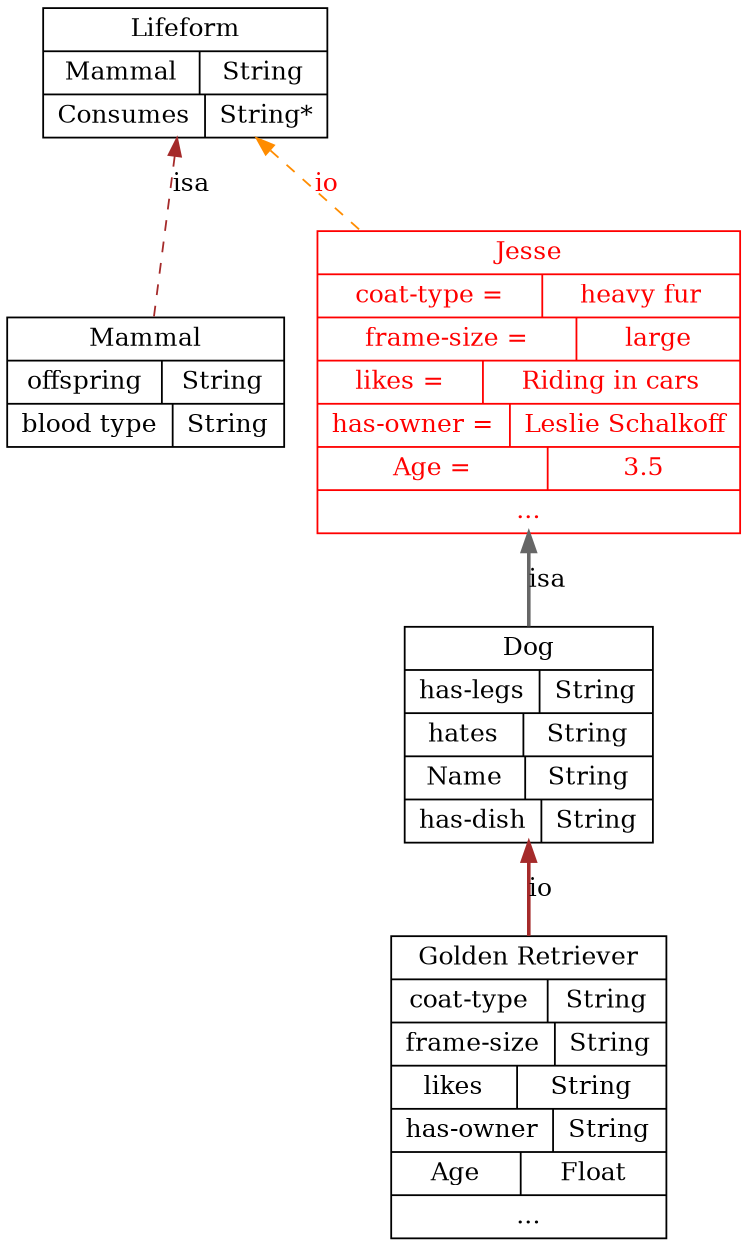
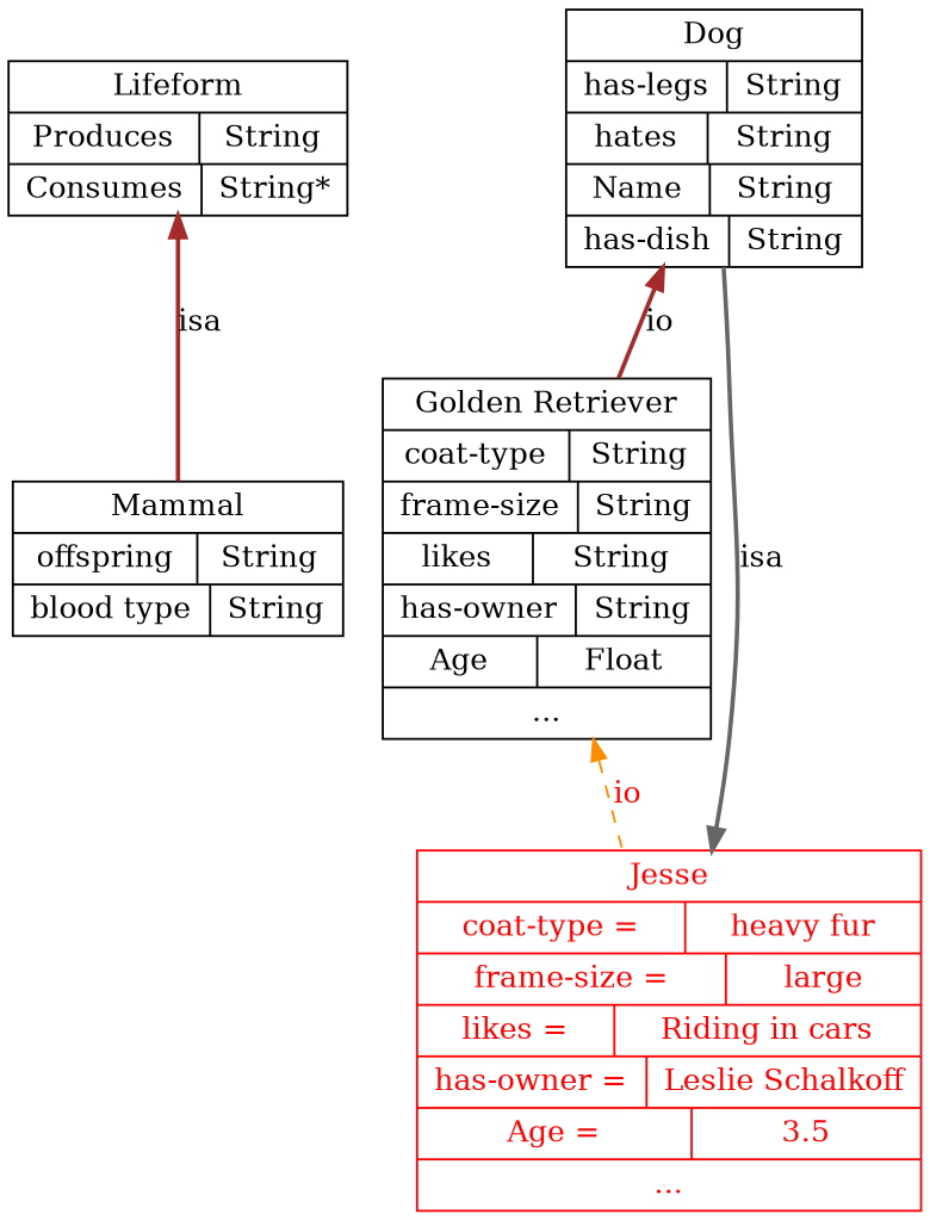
  digraph {
    fontname="DejaVu Serif"
    node [color="0.0,0.0,0.0" fontcolor="0.0,0.0,0.0" fontname="DejaVu Serif" shape=record]
    edge [color=brown dir=back fontcolor="0.0,0.0,0.0" fontname="DejaVu Serif" style=bold]
    n1 [height=1.00 label="{Mammal|{offspring|String}|{blood type|String}}" width=1.75]
    n2 [height=1.67 label="{Dog|{has-legs|String}|{hates|String}|{Name|String}|{has-dish|String}}" width=1.56]
    n3 [height=2.33 label="{Golden Retriever|{coat-type|String}|{frame-size|String}|{likes|String}|{has-owner|String}|{Age|Float}|{...}}" width=1.72]
-   n4 [height=1.00 label="{Lifeform|{Mammal|String}|{Consumes|String*}}" width=1.81]
+   n4 [height=1.00 label="{Lifeform|{Produces|String}|{Consumes|String*}}" width=1.81]
    n5 [color="0.0,1.0,1.0" fontcolor="0.0,1.0,1.0" height=2.33 label="{Jesse|{coat-type =|{heavy fur}}|{frame-size =|{large}}|{likes =|{Riding in cars}}|{has-owner =|{Leslie Schalkoff}}|{Age =|{3.5}}|{...}}" width=2.69]
    n2 -> n3 [label=io]
-   n4 -> n5 [color=darkorange fontcolor="0.0,1.0,1.0" label=io style=dashed]
-   n4 -> n1 [label=isa style=dashed]
+   n3 -> n5 [color=darkorange fontcolor="0.0,1.0,1.0" label=io style=dashed]
+   n4 -> n1 [label=isa]
    n5 -> n2 [color=gray40 label=isa]
  }
